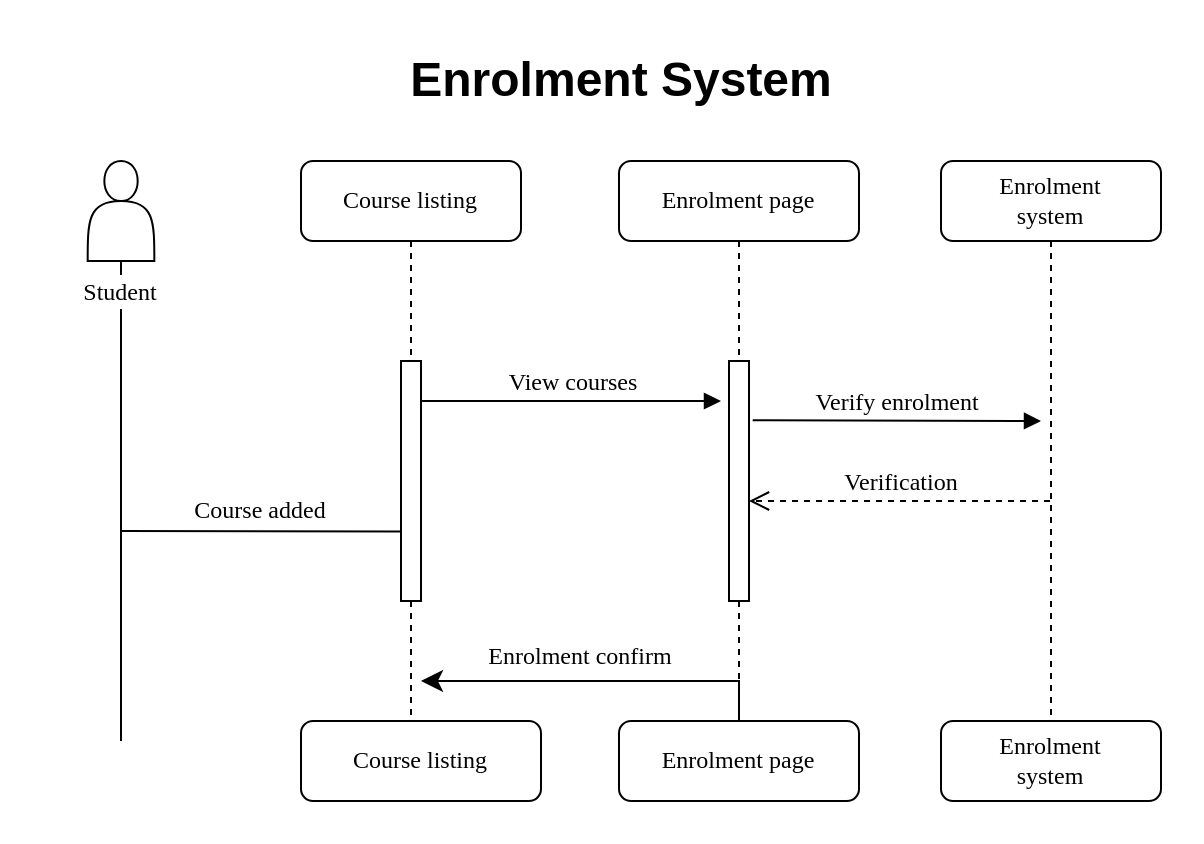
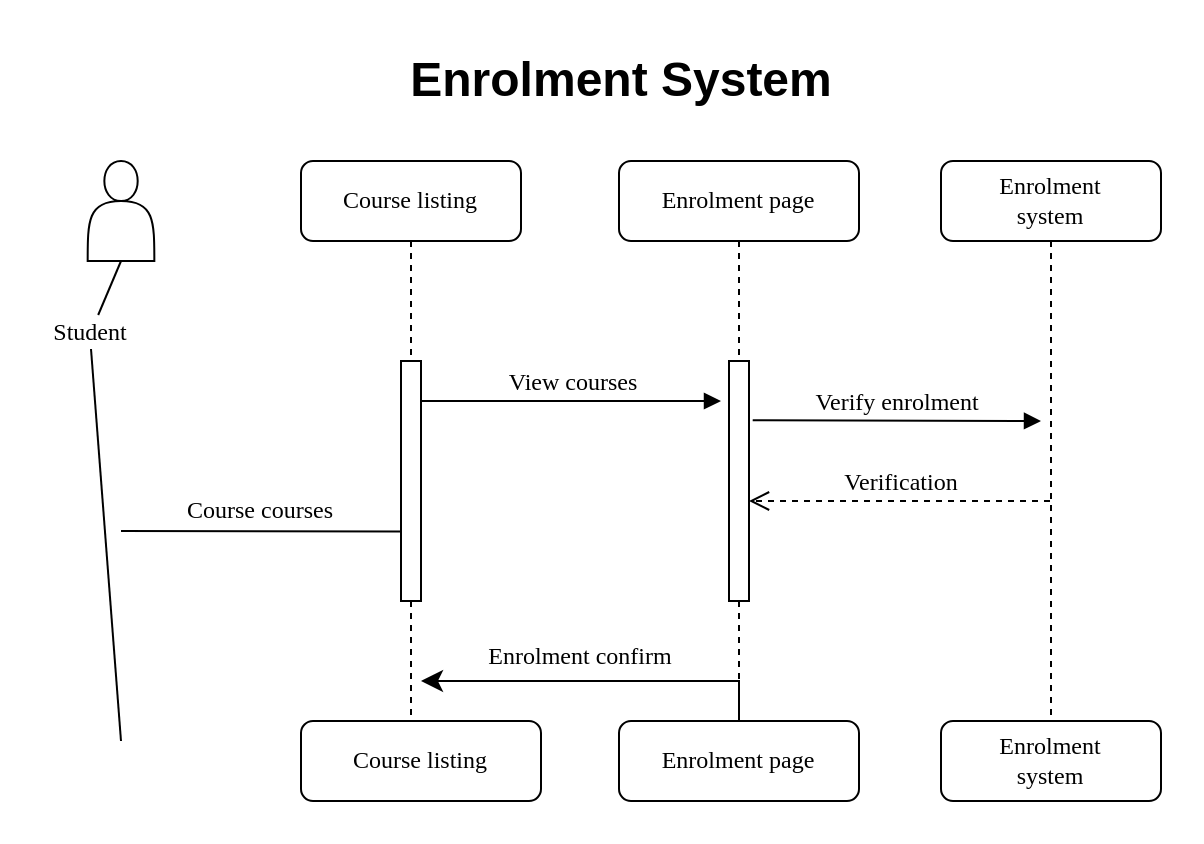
  <mxCell id="0" />
  <mxCell id="1" parent="0" />
  <mxCell id="2" value="Enrolment System" style="text;strokeColor=none;fillColor=none;html=1;fontSize=24;fontStyle=1;verticalAlign=middle;align=center;" vertex="1" parent="1"><mxGeometry x="260" y="20" width="100" height="40" as="geometry" /></mxCell>
  <mxCell id="3" value="Course listing" style="shape=umlLifeline;perimeter=lifelinePerimeter;whiteSpace=wrap;html=1;container=1;collapsible=0;recursiveResize=0;outlineConnect=0;rounded=1;shadow=0;comic=0;labelBackgroundColor=none;strokeWidth=1;fontFamily=Verdana;fontSize=12;align=center;" vertex="1" parent="1"><mxGeometry x="150" y="80" width="110" height="300" as="geometry" /></mxCell>
  <mxCell id="4" value="&lt;span style=&quot;font-family: Verdana;&quot;&gt;Course listing&lt;/span&gt;" style="rounded=1;whiteSpace=wrap;html=1;" vertex="1" parent="3"><mxGeometry y="280" width="120" height="40" as="geometry" /></mxCell>
  <mxCell id="5" value="" style="html=1;points=[];perimeter=orthogonalPerimeter;rounded=0;shadow=0;comic=0;labelBackgroundColor=none;strokeWidth=1;fontFamily=Verdana;fontSize=12;align=center;" vertex="1" parent="3"><mxGeometry x="50" y="100" width="10" height="120" as="geometry" /></mxCell>
  <mxCell id="6" value="Enrolment page" style="shape=umlLifeline;perimeter=lifelinePerimeter;whiteSpace=wrap;html=1;container=1;collapsible=0;recursiveResize=0;outlineConnect=0;rounded=1;shadow=0;comic=0;labelBackgroundColor=none;strokeWidth=1;fontFamily=Verdana;fontSize=12;align=center;" vertex="1" parent="1"><mxGeometry x="309" y="80" width="120" height="300" as="geometry" /></mxCell>
  <mxCell id="7" value="" style="html=1;points=[];perimeter=orthogonalPerimeter;rounded=0;shadow=0;comic=0;labelBackgroundColor=none;strokeWidth=1;fontFamily=Verdana;fontSize=12;align=center;" vertex="1" parent="6"><mxGeometry x="55" y="100" width="10" height="120" as="geometry" /></mxCell>
  <mxCell id="8" value="&lt;span style=&quot;font-family: Verdana;&quot;&gt;Enrolment&amp;nbsp;&lt;/span&gt;&lt;span style=&quot;font-family: Verdana;&quot;&gt;page&lt;/span&gt;" style="rounded=1;whiteSpace=wrap;html=1;" vertex="1" parent="6"><mxGeometry y="280" width="120" height="40" as="geometry" /></mxCell>
  <mxCell id="9" value="Enrolment&lt;div&gt;system&lt;/div&gt;" style="shape=umlLifeline;perimeter=lifelinePerimeter;whiteSpace=wrap;html=1;container=1;collapsible=0;recursiveResize=0;outlineConnect=0;rounded=1;shadow=0;comic=0;labelBackgroundColor=none;strokeWidth=1;fontFamily=Verdana;fontSize=12;align=center;" vertex="1" parent="1"><mxGeometry x="470" y="80" width="110" height="280" as="geometry" /></mxCell>
  <mxCell id="10" value="" style="edgeStyle=segmentEdgeStyle;endArrow=classic;html=1;curved=0;rounded=0;endSize=8;startSize=8;exitX=0.5;exitY=0;exitDx=0;exitDy=0;" edge="1" parent="1"><mxGeometry width="50" height="50" relative="1" as="geometry"><mxPoint x="368" y="360" as="sourcePoint" /><mxPoint x="210" y="340" as="targetPoint" /><Array as="points"><mxPoint x="369" y="340" /></Array></mxGeometry></mxCell>
  <mxCell id="11" value="Verify enrolment" style="html=1;verticalAlign=bottom;endArrow=block;labelBackgroundColor=none;fontFamily=Verdana;fontSize=12;edgeStyle=elbowEdgeStyle;elbow=vertical;exitX=0.286;exitY=0.096;exitDx=0;exitDy=0;exitPerimeter=0;" edge="1" parent="1"><mxGeometry x="0.009" relative="1" as="geometry"><mxPoint x="375.86" y="209.6" as="sourcePoint" /><mxPoint x="520" y="210" as="targetPoint" /><mxPoint as="offset" /><Array as="points" /></mxGeometry></mxCell>
  <mxCell id="12" value="&lt;span&gt;Verification&lt;/span&gt;" style="html=1;verticalAlign=bottom;endArrow=open;dashed=1;endSize=8;curved=0;rounded=0;fontFamily=Verdana;fontSize=12;" edge="1" parent="1" source="9"><mxGeometry relative="1" as="geometry"><mxPoint x="374" y="250" as="targetPoint" /><mxPoint x="470" y="280" as="sourcePoint" /><Array as="points"><mxPoint x="460" y="250" /></Array></mxGeometry></mxCell>
  <mxCell id="13" value="&lt;span style=&quot;font-family: Verdana;&quot;&gt;Enrolment&lt;/span&gt;&lt;div&gt;&lt;span style=&quot;font-family: Verdana;&quot;&gt;system&lt;/span&gt;&lt;/div&gt;" style="rounded=1;whiteSpace=wrap;html=1;" vertex="1" parent="1"><mxGeometry x="470" y="360" width="110" height="40" as="geometry" /></mxCell>
  <mxCell id="14" value="" style="shape=actor;whiteSpace=wrap;html=1;" vertex="1" parent="1"><mxGeometry x="43.34" y="80" width="33.33" height="50" as="geometry" /></mxCell>
  <mxCell id="15" value="" style="endArrow=none;html=1;rounded=0;entryX=0.5;entryY=1;entryDx=0;entryDy=0;" edge="1" parent="1" source="21" target="14"><mxGeometry width="50" height="50" relative="1" as="geometry"><mxPoint x="60" y="370" as="sourcePoint" /><mxPoint x="410" y="290" as="targetPoint" /></mxGeometry></mxCell>
  <mxCell id="16" value="" style="endArrow=none;html=1;rounded=0;entryX=0;entryY=0.71;entryDx=0;entryDy=0;entryPerimeter=0;" edge="1" parent="1" target="5"><mxGeometry width="50" height="50" relative="1" as="geometry"><mxPoint x="60" y="265" as="sourcePoint" /><mxPoint x="210" y="263.6" as="targetPoint" /></mxGeometry></mxCell>
- <mxCell id="17" value="Course added" style="text;html=1;align=center;verticalAlign=middle;whiteSpace=wrap;rounded=0;fontFamily=Verdana;" vertex="1" parent="1"><mxGeometry x="60" y="240" width="140" height="30" as="geometry" /></mxCell>
+ <mxCell id="17" value="Course courses" style="text;html=1;align=center;verticalAlign=middle;whiteSpace=wrap;rounded=0;fontFamily=Verdana;" vertex="1" parent="1"><mxGeometry x="60" y="240" width="140" height="30" as="geometry" /></mxCell>
  <mxCell id="18" value="View courses" style="html=1;verticalAlign=bottom;endArrow=block;labelBackgroundColor=none;fontFamily=Verdana;fontSize=12;edgeStyle=elbowEdgeStyle;elbow=vertical;" edge="1" parent="1" source="5"><mxGeometry x="0.009" relative="1" as="geometry"><mxPoint x="285" y="200" as="sourcePoint" /><mxPoint as="offset" /><mxPoint x="360" y="200" as="targetPoint" /></mxGeometry></mxCell>
  <mxCell id="19" value="Enrolment confirm" style="text;html=1;align=center;verticalAlign=middle;whiteSpace=wrap;rounded=0;fontFamily=Verdana;" vertex="1" parent="1"><mxGeometry x="220" y="313" width="140" height="30" as="geometry" /></mxCell>
  <mxCell id="20" value="" style="endArrow=none;html=1;rounded=0;entryX=0.5;entryY=1;entryDx=0;entryDy=0;" edge="1" parent="1" target="21"><mxGeometry width="50" height="50" relative="1" as="geometry"><mxPoint x="60" y="370" as="sourcePoint" /><mxPoint x="60" y="130" as="targetPoint" /></mxGeometry></mxCell>
- <mxCell id="21" value="Student" style="text;html=1;align=center;verticalAlign=middle;whiteSpace=wrap;rounded=0;fontFamily=Verdana;" vertex="1" parent="1"><mxGeometry x="20" y="137" width="80" height="17" as="geometry" /></mxCell>
+ <mxCell id="21" value="Student" style="text;html=1;align=center;verticalAlign=middle;whiteSpace=wrap;rounded=0;fontFamily=Verdana;" vertex="1" parent="1"><mxGeometry x="5" y="157" width="80" height="17" as="geometry" /></mxCell>
